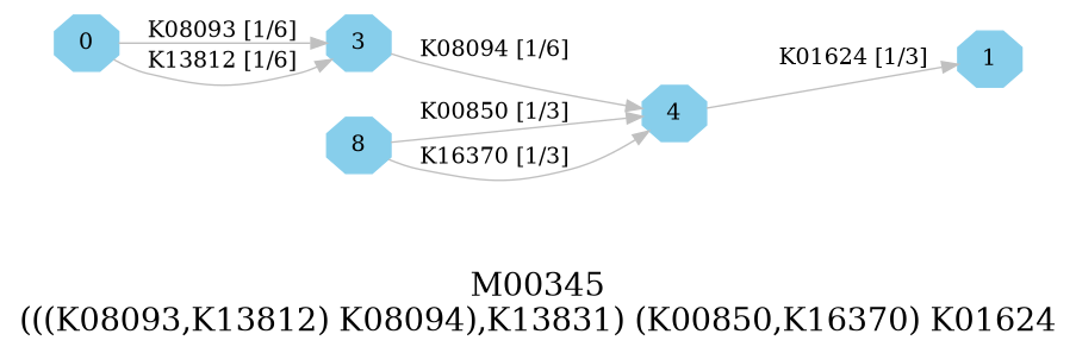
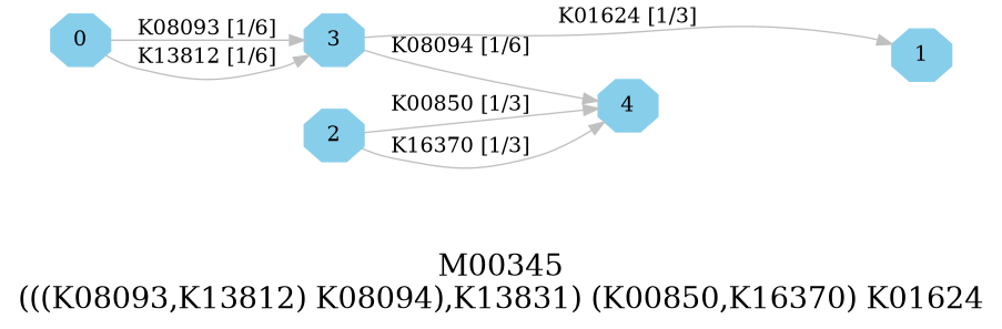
  digraph {
    fontsize=20
    label="M00345\n(((K08093,K13812) K08094),K13831) (K00850,K16370) K01624"
    rankdir=LR
    node [color=skyblue shape=octagon style=filled]
    edge [color=grey]
    0 [height=.3 width=.3]
    1 [height=.3 width=.3]
-   2 [height=.3 width=.3 label=8]
+   2 [height=.3 width=.3]
    3 [height=.3 width=.3]
    4 [height=.3 width=.3]
    subgraph sub_1 {
      0
      1
      2
      3
      4
    }
    0 -> 3 [label="K08093 [1/6]"]
    0 -> 3 [label="K13812 [1/6]"]
    2 -> 4 [label="K00850 [1/3]"]
    2 -> 4 [label="K16370 [1/3]"]
    3 -> 4 [label="K08094 [1/6]"]
-   4 -> 1 [label="K01624 [1/3]"]
+   3 -> 1 [label="K01624 [1/3]"]
  }
